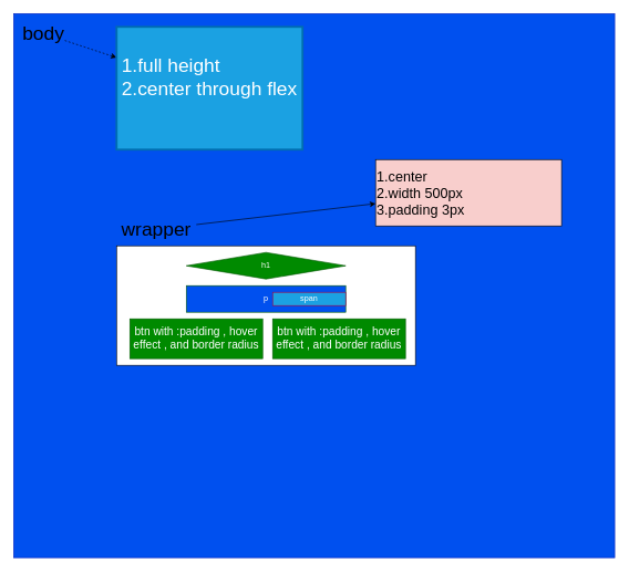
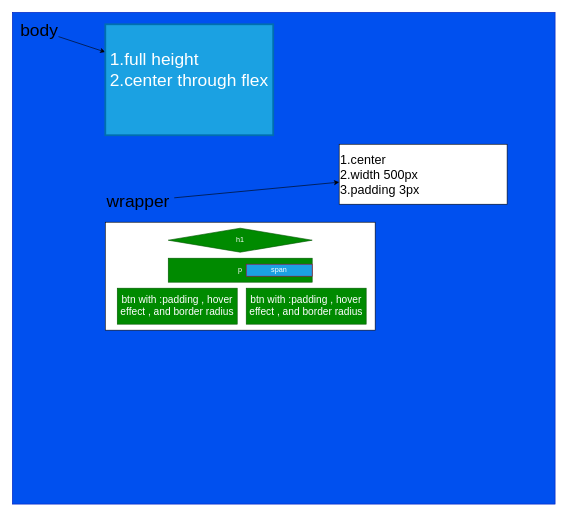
  <mxCell id="0" />
  <mxCell id="1" parent="0" />
  <mxCell id="2" value="a" style="whiteSpace=wrap;html=1;fillColor=#0050ef;fontColor=#ffffff;strokeColor=#001DBC;" vertex="1" parent="1"><mxGeometry x="20" y="20" width="905" height="820" as="geometry" /></mxCell>
  <mxCell id="3" value="" style="whiteSpace=wrap;html=1;" vertex="1" parent="1"><mxGeometry x="175" y="370" width="450" height="180" as="geometry" /></mxCell>
- <mxCell id="4" value="" style="edgeStyle=none;html=1;fontSize=21;dashed=1;" edge="1" parent="1" source="5" target="6"><mxGeometry relative="1" as="geometry" /></mxCell>
+ <mxCell id="4" value="" style="edgeStyle=none;html=1;fontSize=21;" edge="1" parent="1" source="5" target="6"><mxGeometry relative="1" as="geometry" /></mxCell>
  <mxCell id="5" value="&lt;font style=&quot;font-size: 29px;&quot;&gt;body&lt;/font&gt;" style="text;strokeColor=none;align=center;fillColor=none;html=1;verticalAlign=middle;whiteSpace=wrap;rounded=0;strokeWidth=3;perimeterSpacing=2;" vertex="1" parent="1"><mxGeometry x="35" y="40" width="60" height="20" as="geometry" /></mxCell>
  <mxCell id="6" value="&lt;div style=&quot;text-align: left;&quot;&gt;&lt;span style=&quot;background-color: initial;&quot;&gt;1.full height&lt;/span&gt;&lt;/div&gt;&lt;div style=&quot;text-align: left;&quot;&gt;&lt;span style=&quot;background-color: initial;&quot;&gt;2.center through flex&lt;/span&gt;&lt;/div&gt;&lt;div style=&quot;text-align: left;&quot;&gt;&lt;br&gt;&lt;/div&gt;" style="text;strokeColor=#006EAF;align=center;fillColor=#1ba1e2;html=1;verticalAlign=middle;whiteSpace=wrap;rounded=0;strokeWidth=3;fontSize=29;fontColor=#ffffff;" vertex="1" parent="1"><mxGeometry x="175" y="40" width="280" height="185" as="geometry" /></mxCell>
  <mxCell id="7" value="" style="edgeStyle=none;html=1;fontSize=29;" edge="1" parent="1" source="8" target="9"><mxGeometry relative="1" as="geometry" /></mxCell>
- <mxCell id="8" value="wrapper" style="text;strokeColor=none;align=center;fillColor=none;html=1;verticalAlign=middle;whiteSpace=wrap;rounded=0;strokeWidth=3;fontSize=29;" vertex="1" parent="1"><mxGeometry x="175" y="330" width="120" height="30" as="geometry" /></mxCell>
- <mxCell id="9" value="&lt;font style=&quot;font-size: 21px;&quot;&gt;1.center&lt;br&gt;2.width 500px&amp;nbsp;&lt;br&gt;3.padding 3px&lt;/font&gt;" style="whiteSpace=wrap;html=1;align=left;fillColor=#f8cecc;" vertex="1" parent="1"><mxGeometry x="565" y="240" width="280" height="100" as="geometry" /></mxCell>
+ <mxCell id="8" value="wrapper" style="text;strokeColor=none;align=center;fillColor=none;html=1;verticalAlign=middle;whiteSpace=wrap;rounded=0;strokeWidth=3;fontSize=29;" vertex="1" parent="1"><mxGeometry x="170" y="320" width="120" height="30" as="geometry" /></mxCell>
+ <mxCell id="9" value="&lt;font style=&quot;font-size: 21px;&quot;&gt;1.center&lt;br&gt;2.width 500px&amp;nbsp;&lt;br&gt;3.padding 3px&lt;/font&gt;" style="whiteSpace=wrap;html=1;align=left;" vertex="1" parent="1"><mxGeometry x="565" y="240" width="280" height="100" as="geometry" /></mxCell>
  <mxCell id="10" value="&lt;font style=&quot;font-size: 17px;&quot;&gt;btn with :padding , hover effect , and border radius&lt;/font&gt;" style="whiteSpace=wrap;html=1;fillColor=#008a00;fontColor=#ffffff;strokeColor=#005700;" vertex="1" parent="1"><mxGeometry x="195" y="480" width="200" height="60" as="geometry" /></mxCell>
  <mxCell id="11" value="h1" style="rhombus;whiteSpace=wrap;html=1;fillColor=#008a00;fontColor=#ffffff;strokeColor=#005700;" vertex="1" parent="1"><mxGeometry x="280" y="380" width="240" height="40" as="geometry" /></mxCell>
  <mxCell id="12" value="&lt;font style=&quot;font-size: 17px;&quot;&gt;btn with :padding , hover effect , and border radius&lt;/font&gt;" style="whiteSpace=wrap;html=1;fillColor=#008a00;fontColor=#ffffff;strokeColor=#005700;" vertex="1" parent="1"><mxGeometry x="410" y="480" width="200" height="60" as="geometry" /></mxCell>
- <mxCell id="13" value="p" style="whiteSpace=wrap;html=1;fillColor=#0050ef;fontColor=#ffffff;strokeColor=#005700;" vertex="1" parent="1"><mxGeometry x="280" width="240" height="40" as="geometry" y="430" /></mxCell>
+ <mxCell id="13" value="p" style="whiteSpace=wrap;html=1;fillColor=#008a00;fontColor=#ffffff;strokeColor=#005700;" vertex="1" parent="1"><mxGeometry x="280" width="240" height="40" as="geometry" y="430" /></mxCell>
  <mxCell id="14" value="span" style="whiteSpace=wrap;html=1;fillColor=#1ba1e2;fontColor=#ffffff;strokeColor=#A50040;" vertex="1" parent="1"><mxGeometry x="410" y="440" width="110" height="20" as="geometry" /></mxCell>
